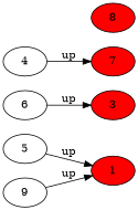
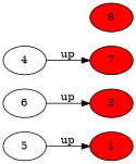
  digraph {
    fontname="DejaVu Serif"
    rankdir=LR
    node [color=black fillcolor=red fontname="DejaVu Serif" shape=ellipse style=filled]
    edge [color=black fontname="DejaVu Serif"]
    n1 [label=1]
    n2 [label=3]
    n3 [label=7]
    n4 [label=8]
    n5 [fillcolor=white label=4]
    n6 [fillcolor=white label=5]
    n7 [fillcolor=white label=6]
-   n8 [fillcolor=white label=9]
    subgraph sub_1 {
      rank=same
      n1
      n2
      n3
      n4
    }
    n5 -> n3 [label=up]
    n6 -> n1 [label=up]
    n7 -> n2 [label=up]
-   n8 -> n1 [label=up]
  }
